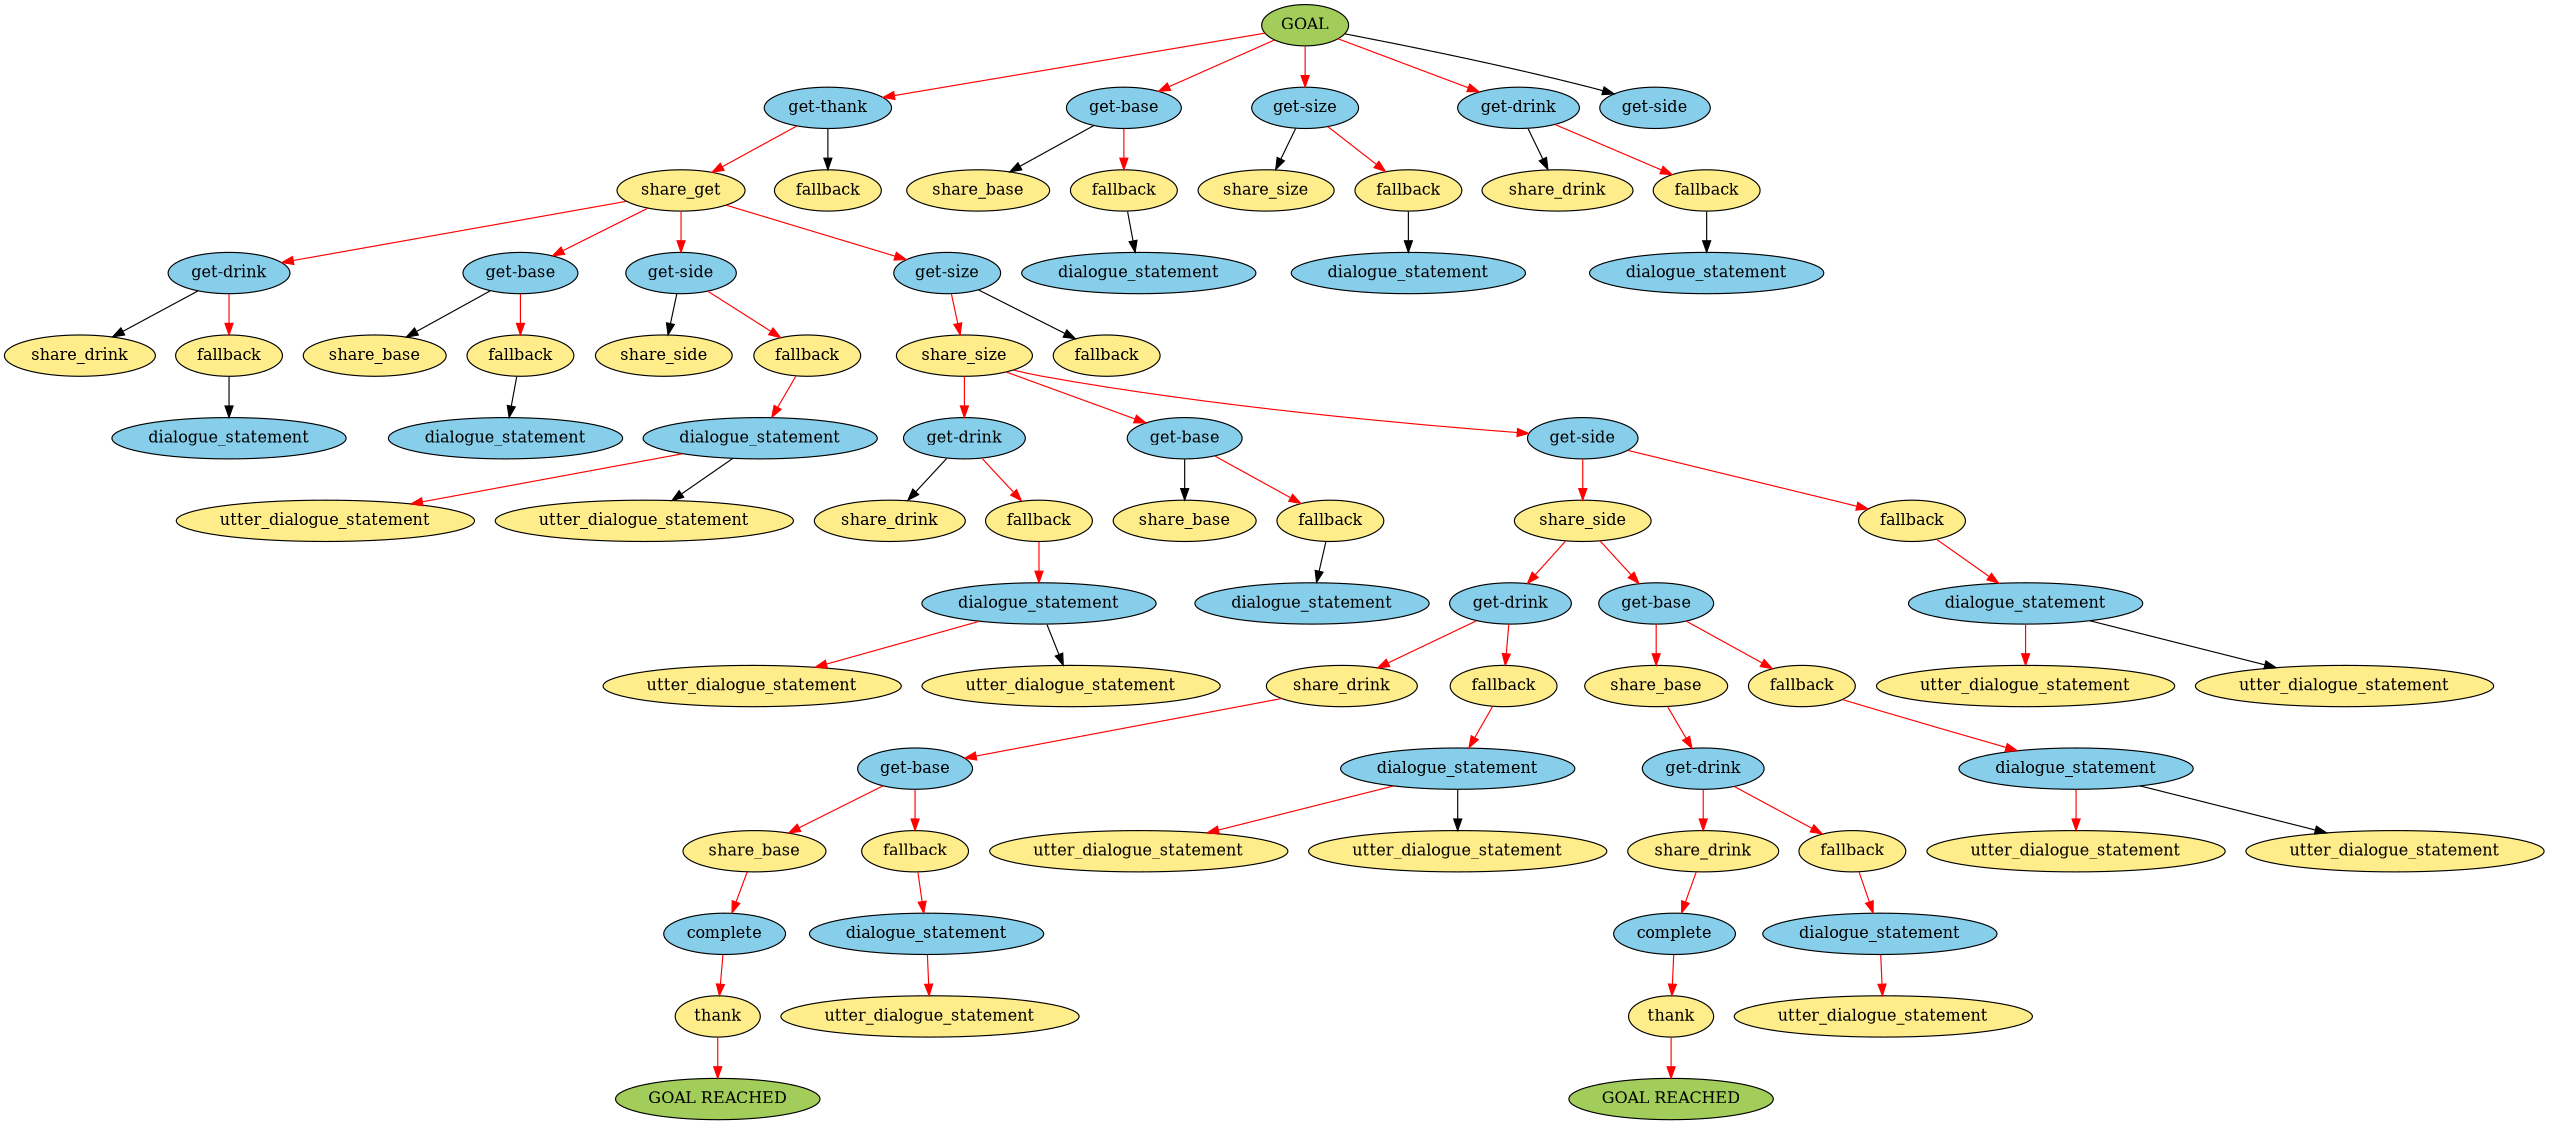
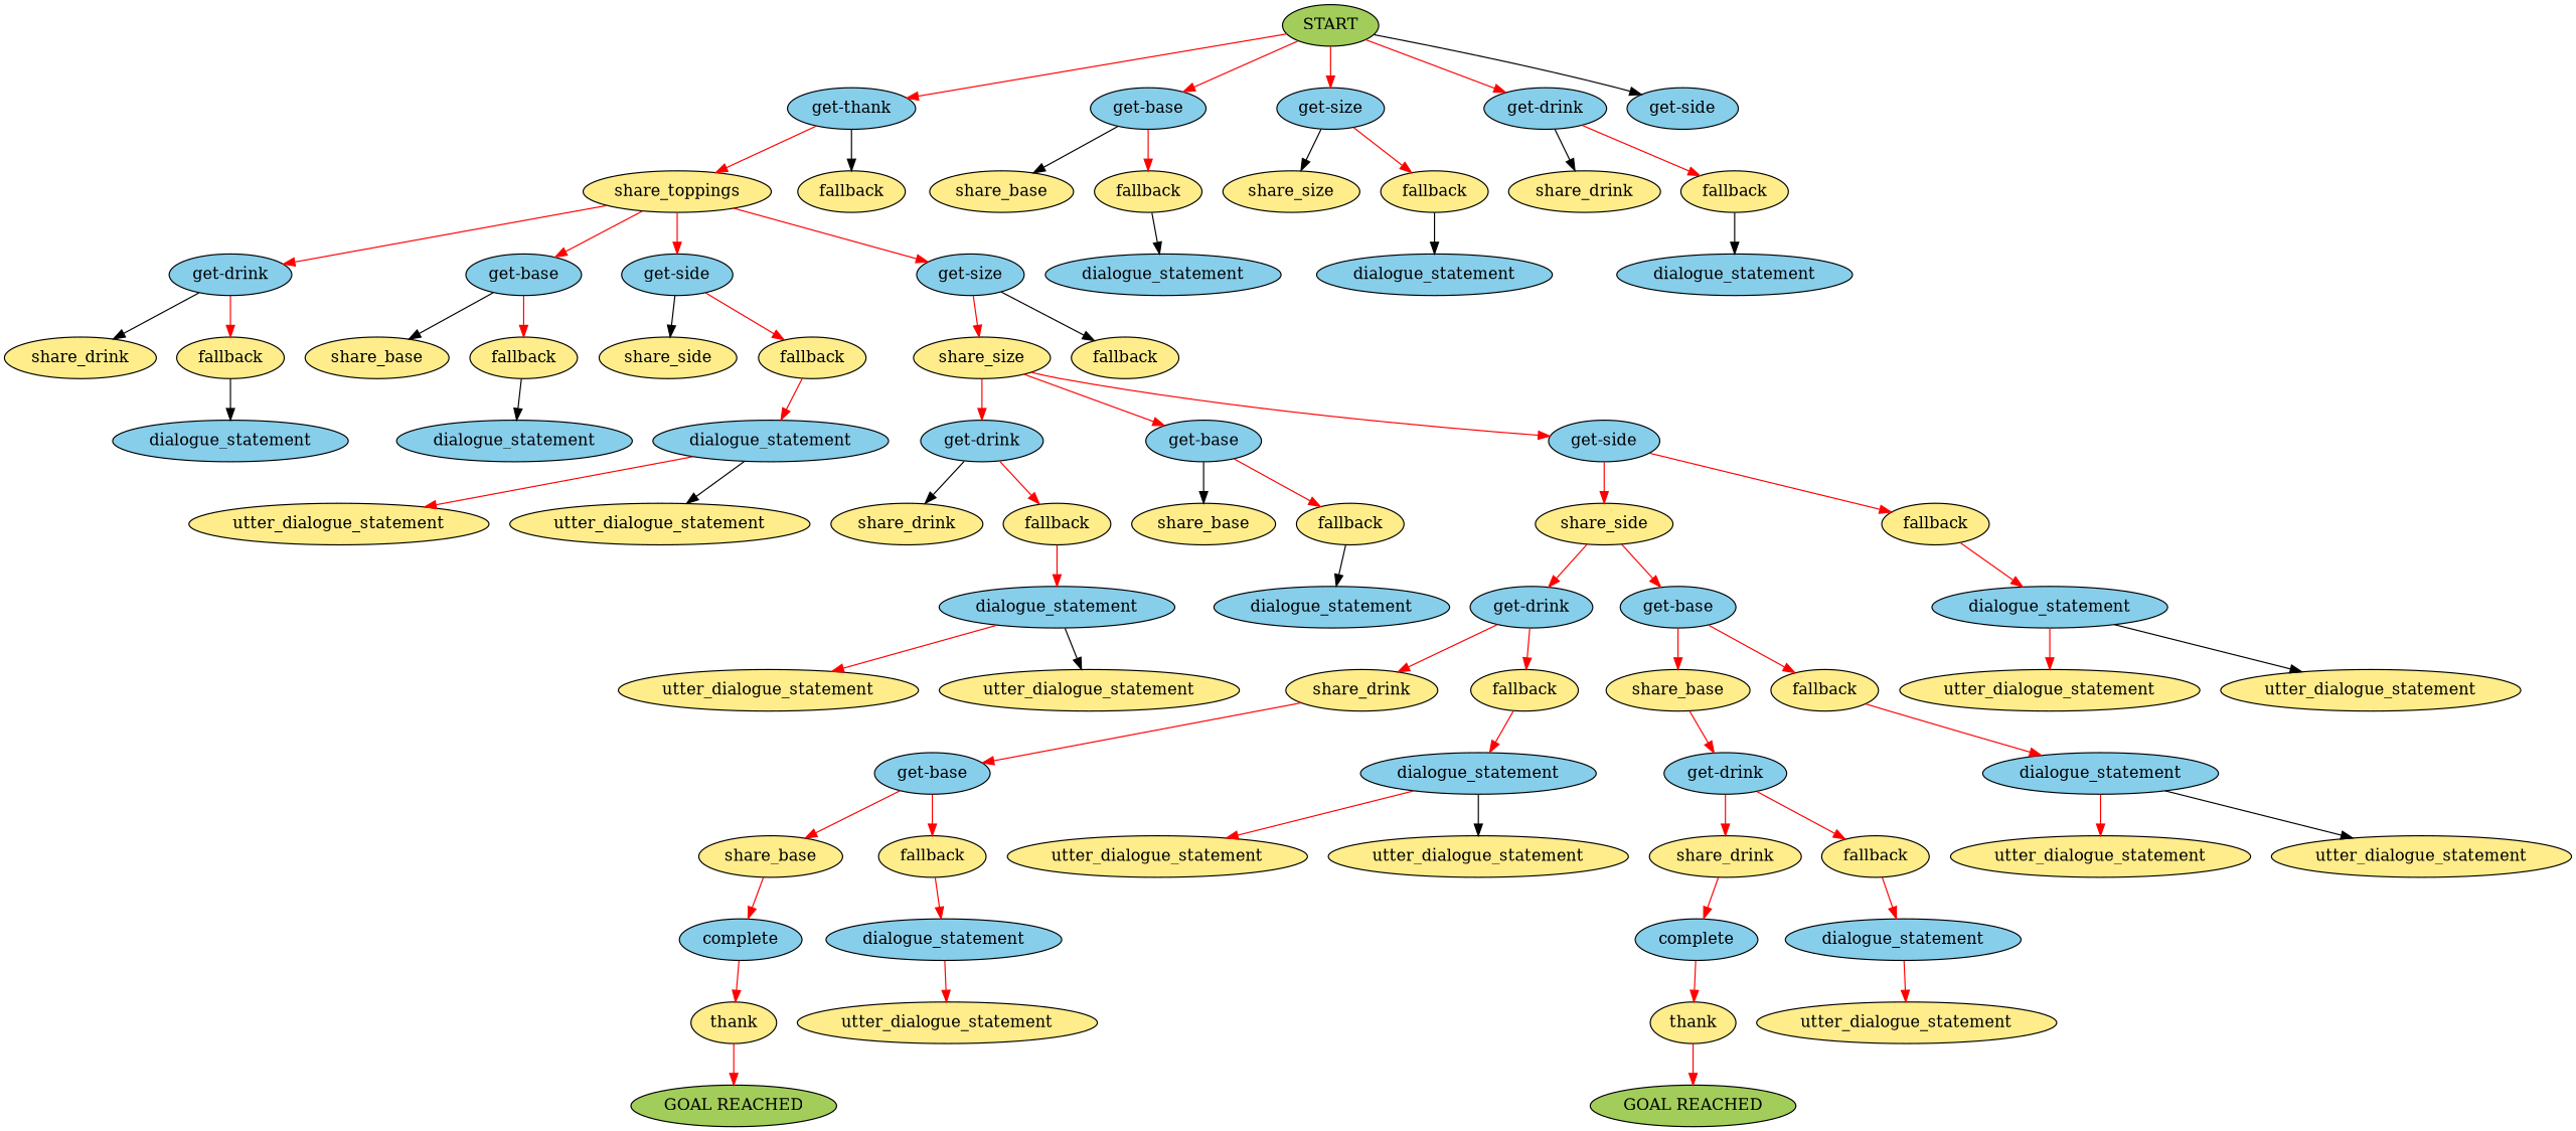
  digraph {
    node [fillcolor=lightgoldenrod1 style=filled]
    edge [color=red]
-   n1 [fillcolor=darkolivegreen3 label=GOAL]
+   n1 [fillcolor=darkolivegreen3 label=START]
    n2 [fillcolor=skyblue label="get-thank"]
    n3 [fillcolor=skyblue label="get-base"]
    n4 [fillcolor=skyblue label="get-size"]
    n5 [fillcolor=skyblue label="get-drink"]
    n6 [fillcolor=skyblue label="get-side"]
-   n7 [label=share_get]
+   n7 [label=share_toppings]
    n8 [label=fallback]
    n9 [label=share_base]
    n10 [label=fallback]
    n11 [label=share_size]
    n12 [label=fallback]
    n13 [label=share_drink]
    n14 [label=fallback]
    n15 [fillcolor=skyblue label="get-drink"]
    n16 [fillcolor=skyblue label="get-base"]
    n17 [fillcolor=skyblue label="get-side"]
    n18 [fillcolor=skyblue label="get-size"]
    n19 [fillcolor=skyblue label=dialogue_statement]
    n20 [fillcolor=skyblue label=dialogue_statement]
    n21 [fillcolor=skyblue label=dialogue_statement]
    n22 [label=share_drink]
    n23 [label=fallback]
    n24 [label=share_base]
    n25 [label=fallback]
    n26 [label=share_side]
    n27 [label=fallback]
    n28 [label=share_size]
    n29 [label=fallback]
    n30 [fillcolor=skyblue label=dialogue_statement]
    n31 [fillcolor=skyblue label=dialogue_statement]
    n32 [fillcolor=skyblue label=dialogue_statement]
    n33 [fillcolor=skyblue label="get-drink"]
    n34 [fillcolor=skyblue label="get-base"]
    n35 [fillcolor=skyblue label="get-side"]
    n36 [label=share_drink]
    n37 [label=fallback]
    n38 [label=share_base]
    n39 [label=fallback]
    n40 [label=share_side]
    n41 [label=fallback]
    n42 [label=utter_dialogue_statement]
    n43 [label=utter_dialogue_statement]
    n44 [fillcolor=skyblue label=dialogue_statement]
    n45 [fillcolor=skyblue label=dialogue_statement]
    n46 [fillcolor=skyblue label="get-drink"]
    n47 [fillcolor=skyblue label="get-base"]
    n48 [fillcolor=skyblue label=dialogue_statement]
    n49 [label=share_drink]
    n50 [label=fallback]
    n51 [label=share_base]
    n52 [label=fallback]
    n53 [label=utter_dialogue_statement]
    n54 [label=utter_dialogue_statement]
    n55 [label=utter_dialogue_statement]
    n56 [label=utter_dialogue_statement]
    n57 [fillcolor=skyblue label="get-base"]
    n58 [fillcolor=skyblue label=dialogue_statement]
    n59 [fillcolor=skyblue label="get-drink"]
    n60 [fillcolor=skyblue label=dialogue_statement]
    n61 [label=share_base]
    n62 [label=fallback]
    n63 [label=utter_dialogue_statement]
    n64 [label=utter_dialogue_statement]
    n65 [label=share_drink]
    n66 [label=fallback]
    n67 [label=utter_dialogue_statement]
    n68 [label=utter_dialogue_statement]
    n69 [fillcolor=skyblue label=complete]
    n70 [fillcolor=skyblue label=dialogue_statement]
    n71 [fillcolor=skyblue label=complete]
    n72 [fillcolor=skyblue label=dialogue_statement]
    n73 [label=thank]
    n74 [label=utter_dialogue_statement]
    n75 [label=thank]
    n76 [label=utter_dialogue_statement]
    n77 [fillcolor=darkolivegreen3 label="GOAL REACHED"]
    n78 [fillcolor=darkolivegreen3 label="GOAL REACHED"]
    n1 -> n2
    n1 -> n3
    n1 -> n4
    n1 -> n5
    n1 -> n6 [color=black]
    n2 -> n7
    n2 -> n8 [color=black]
    n3 -> n9 [color=black]
    n3 -> n10
    n4 -> n11 [color=black]
    n4 -> n12
    n5 -> n13 [color=black]
    n5 -> n14
    n7 -> n15
    n7 -> n16
    n7 -> n17
    n7 -> n18
    n10 -> n19 [color=black]
    n12 -> n20 [color=black]
    n14 -> n21 [color=black]
    n15 -> n22 [color=black]
    n15 -> n23
    n16 -> n24 [color=black]
    n16 -> n25
    n17 -> n26 [color=black]
    n17 -> n27
    n18 -> n28
    n18 -> n29 [color=black]
    n23 -> n30 [color=black]
    n25 -> n31 [color=black]
    n27 -> n32
    n28 -> n33
    n28 -> n34
    n28 -> n35
    n32 -> n42
    n32 -> n43 [color=black]
    n33 -> n36 [color=black]
    n33 -> n37
    n34 -> n38 [color=black]
    n34 -> n39
    n35 -> n40
    n35 -> n41
    n37 -> n44
    n39 -> n45 [color=black]
    n40 -> n46
    n40 -> n47
    n41 -> n48
    n44 -> n55
    n44 -> n56 [color=black]
    n46 -> n49
    n46 -> n50
    n47 -> n51
    n47 -> n52
    n48 -> n53
    n48 -> n54 [color=black]
    n49 -> n57
    n50 -> n58
    n51 -> n59
    n52 -> n60
    n57 -> n61
    n57 -> n62
    n58 -> n63
    n58 -> n64 [color=black]
    n59 -> n65
    n59 -> n66
    n60 -> n67
    n60 -> n68 [color=black]
    n61 -> n69
    n62 -> n70
    n65 -> n71
    n66 -> n72
    n69 -> n73
    n70 -> n74
    n71 -> n75
    n72 -> n76
    n73 -> n77
    n75 -> n78
  }
